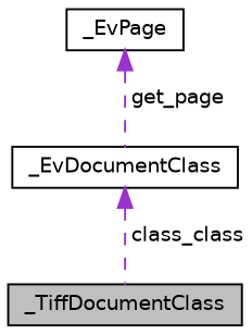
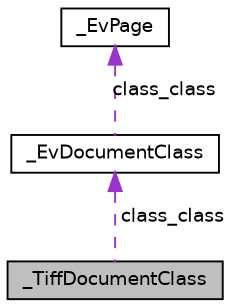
  digraph {
    node [color=black fillcolor=white fontname=Helvetica fontsize=10 shape=record style=filled]
    edge [color=darkorchid3 dir=back fontname=Helvetica fontsize=10 labelfontname=Helvetica labelfontsize=10 style=dashed]
    n1 [fillcolor=grey75 fontcolor=black height=0.2 label=_TiffDocumentClass width=0.4]
    n2 [height=0.2 label=_EvDocumentClass width=0.4]
    n3 [height=0.2 label=_EvPage width=0.4]
    n2 -> n1 [label=" class_class"]
-   n3 -> n2 [label=" get_page"]
+   n3 -> n2 [label=" class_class"]
  }
